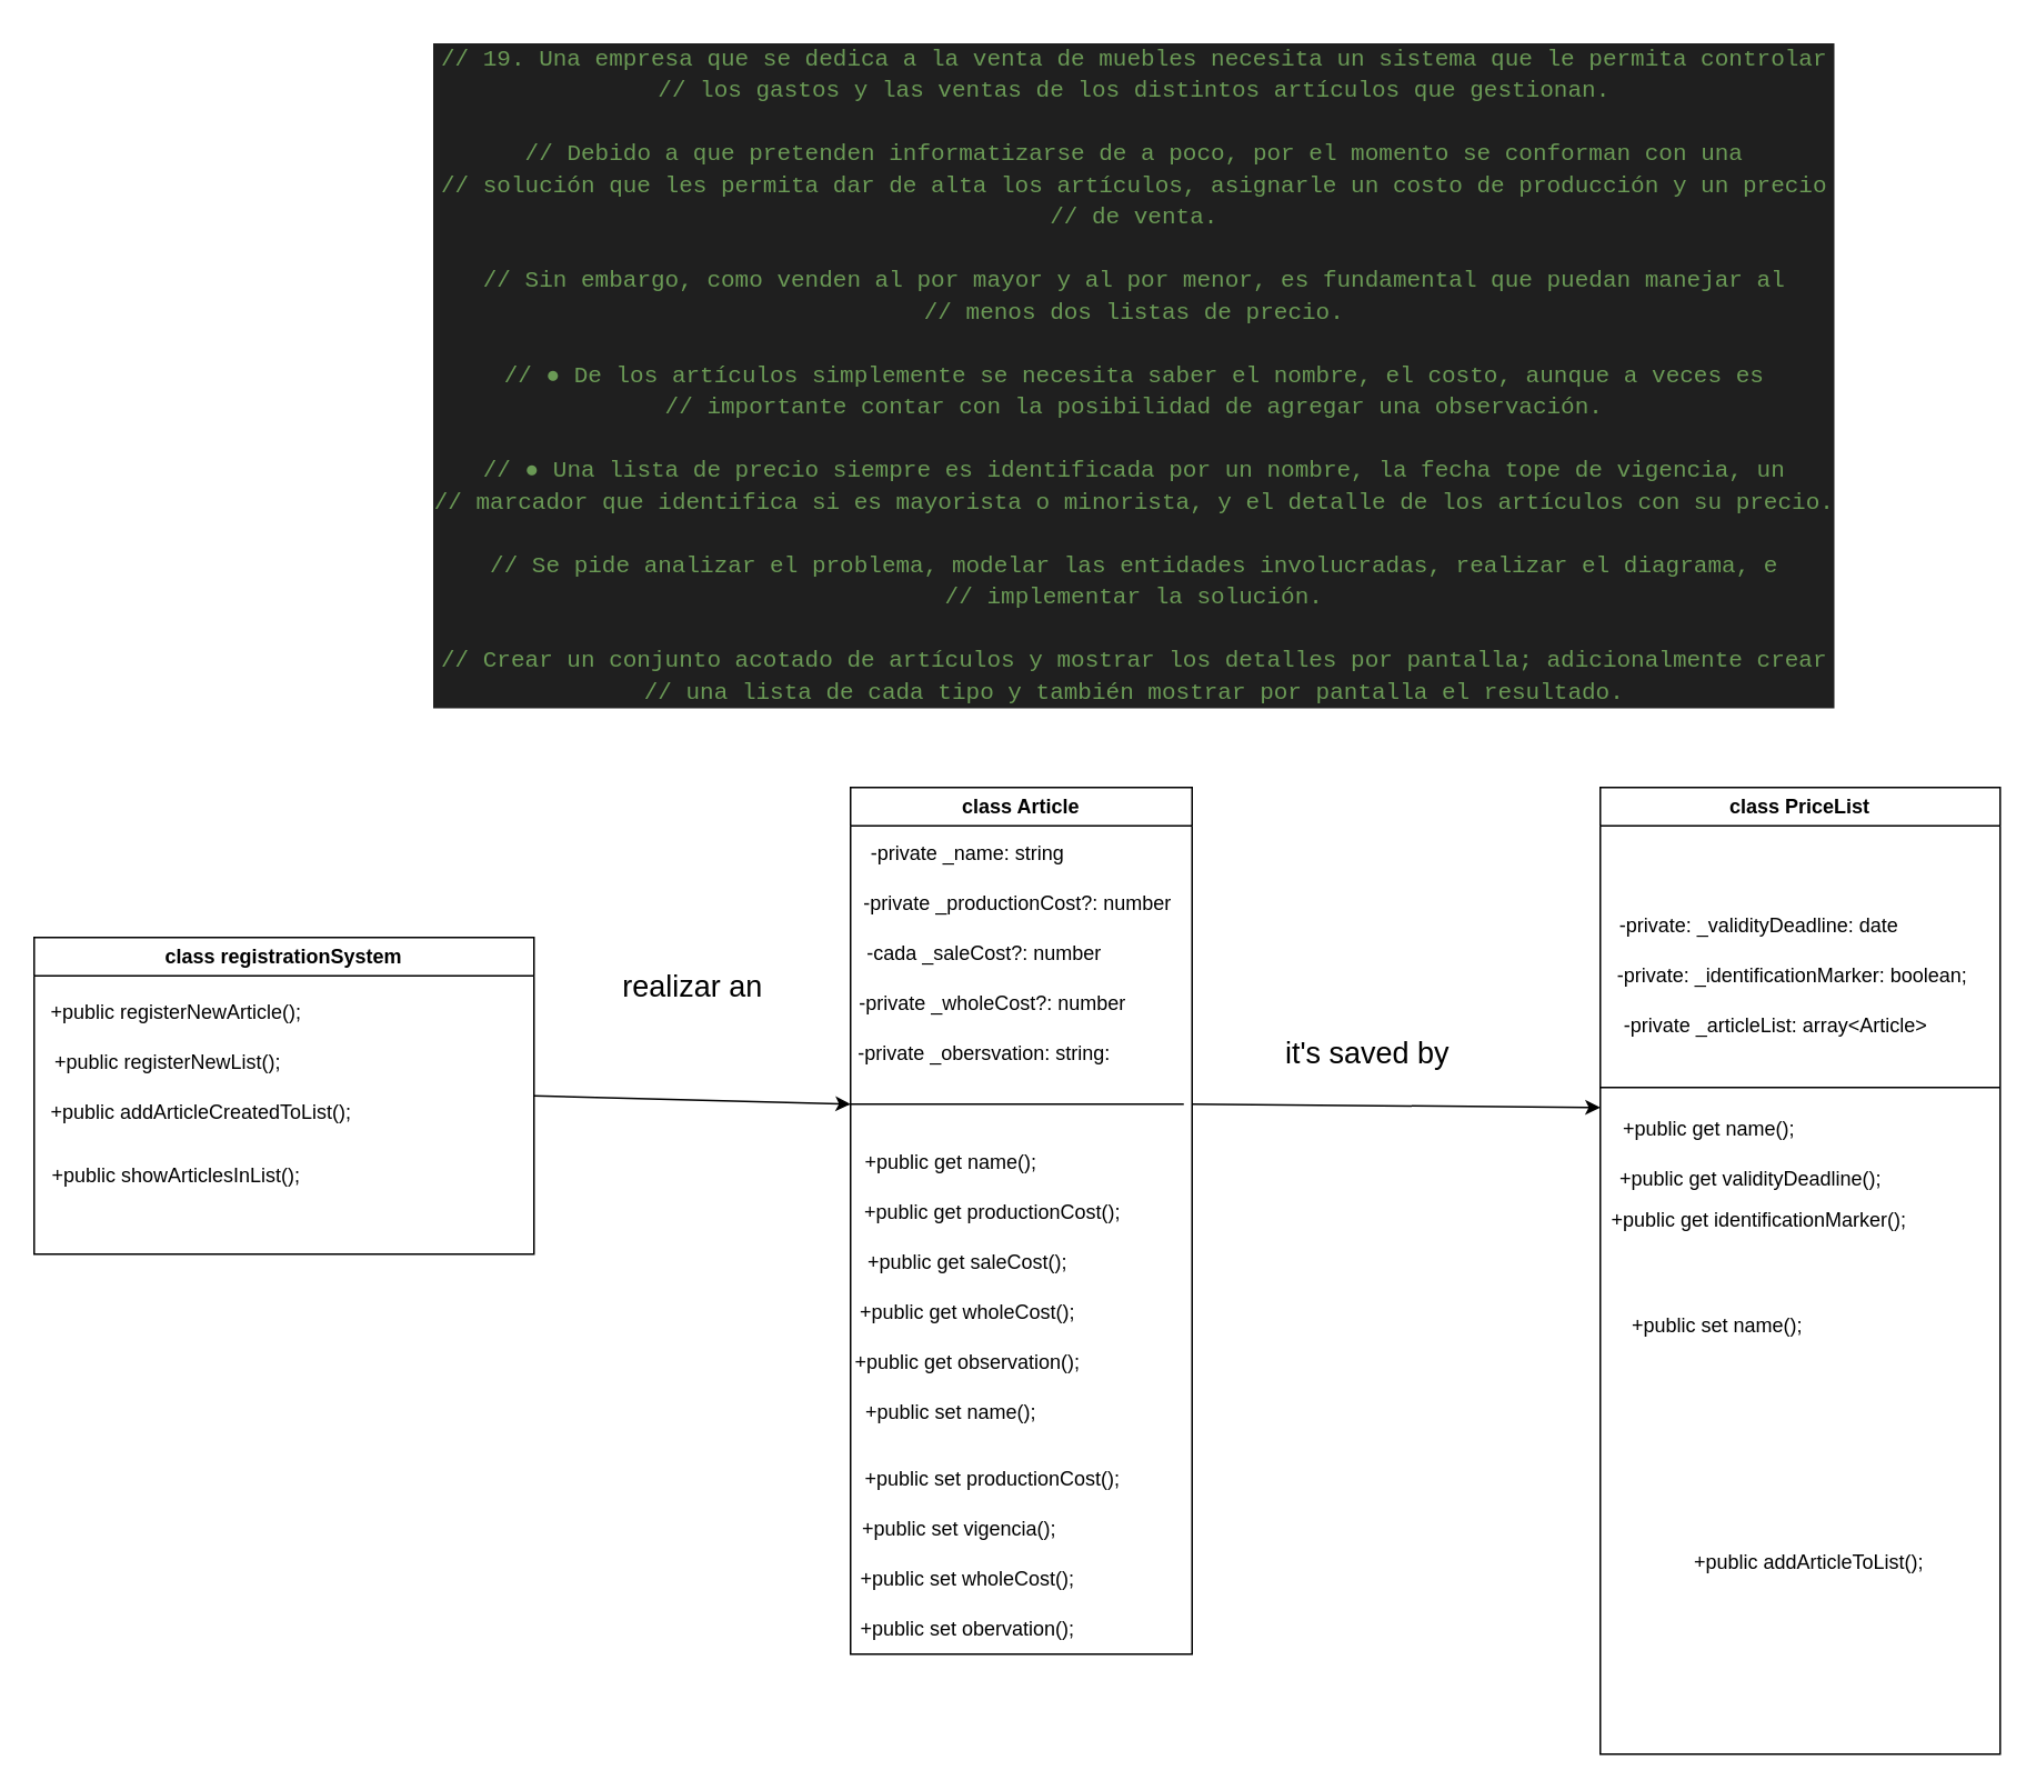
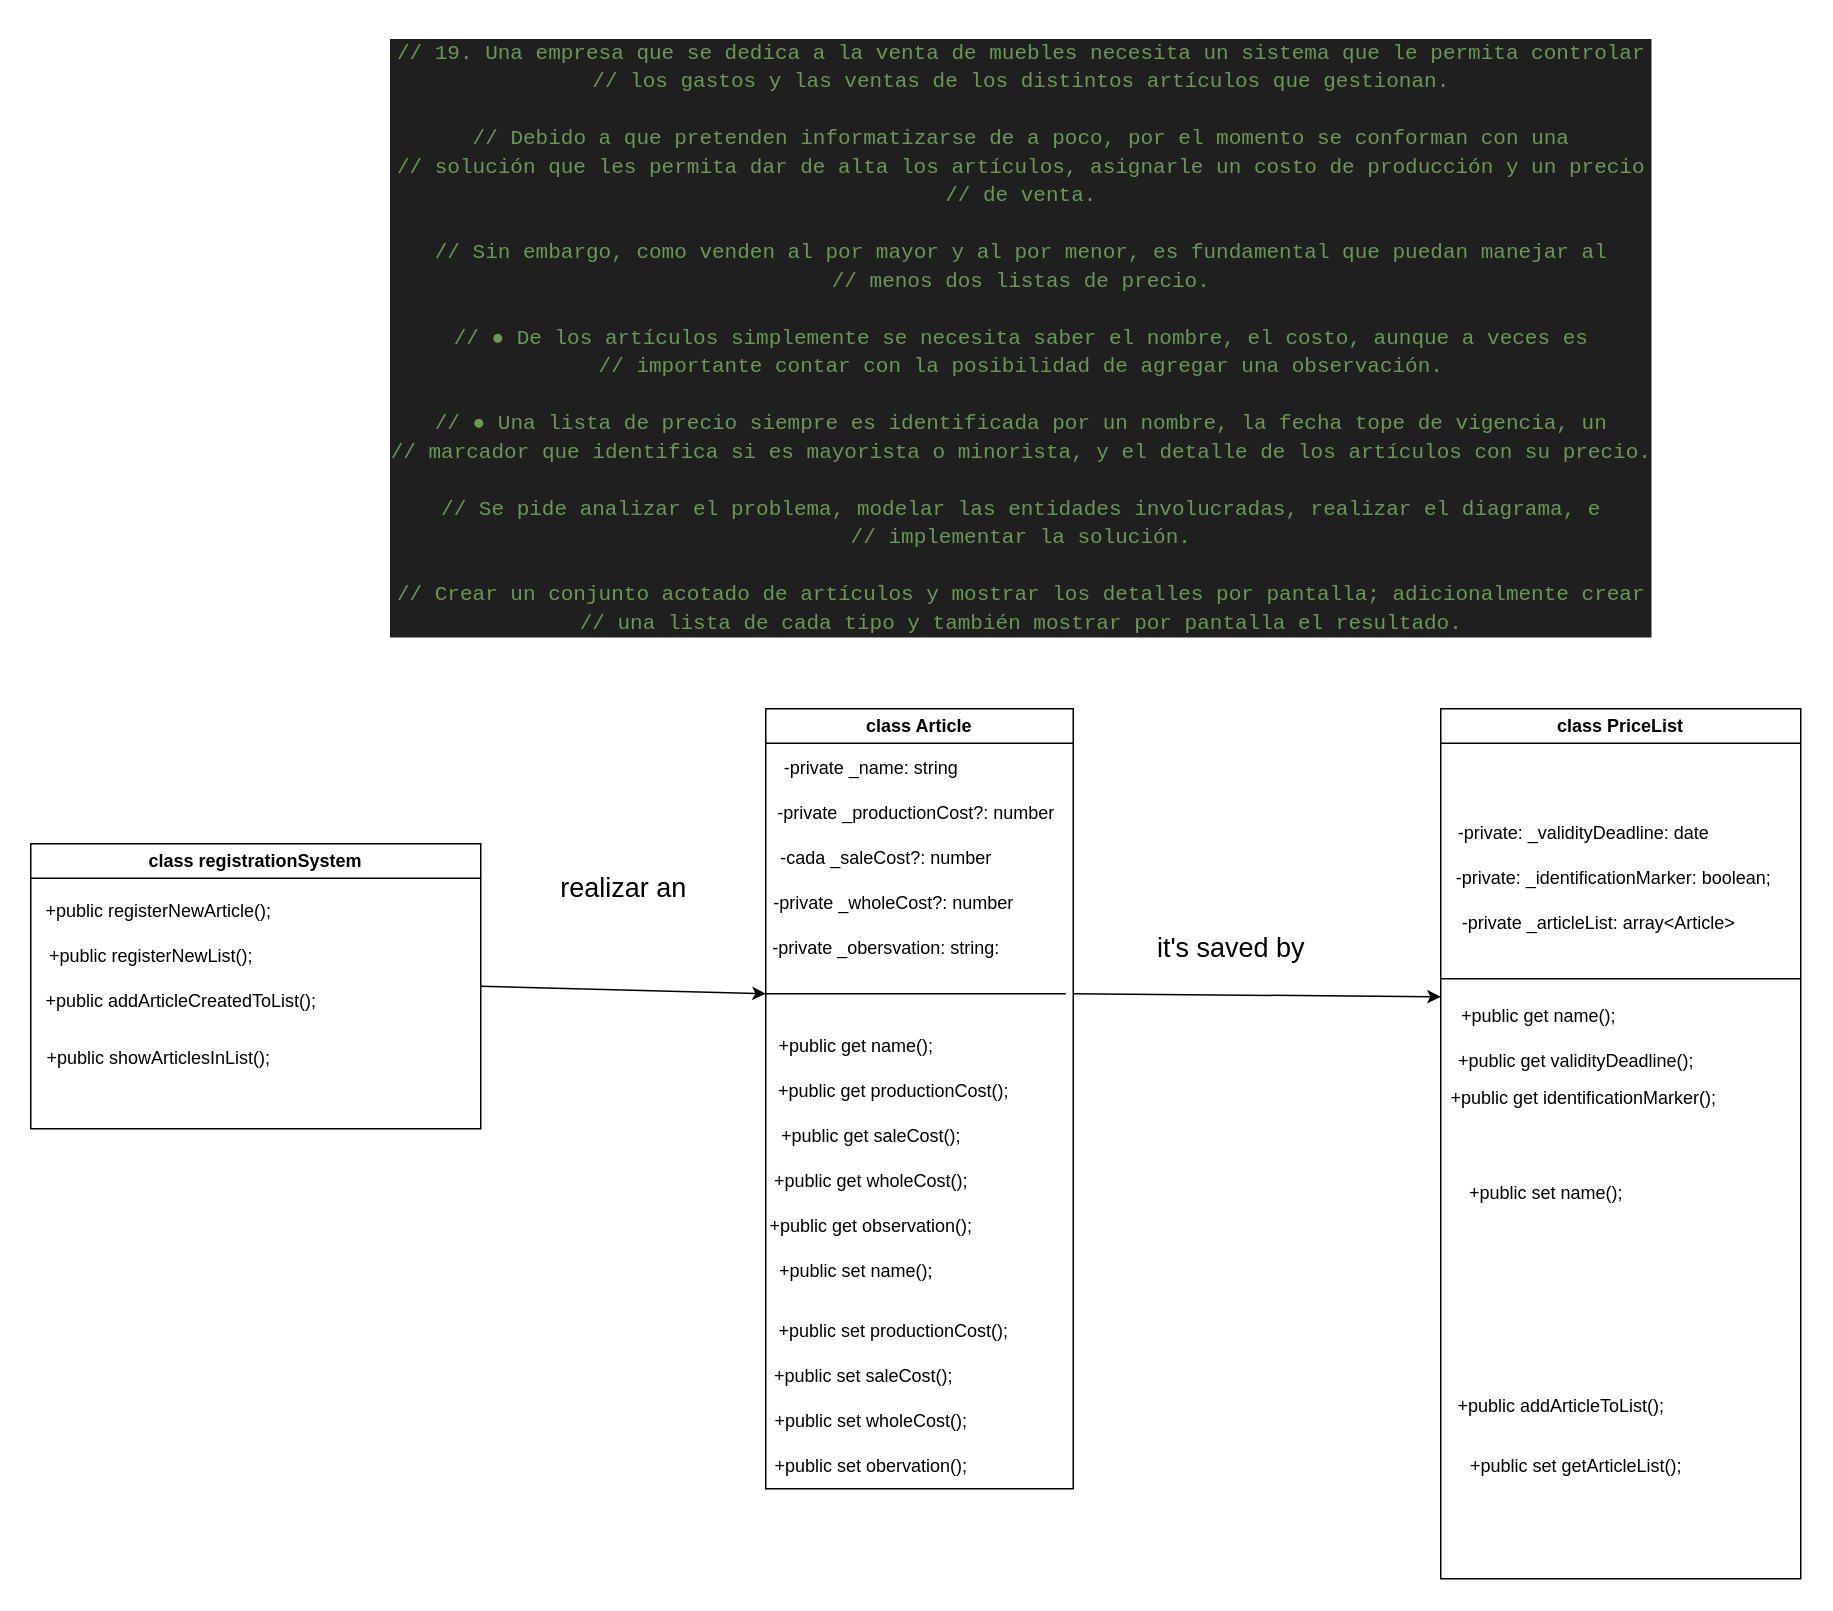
  <mxCell id="0" />
  <mxCell id="1" parent="0" />
  <mxCell id="2" value="&lt;div style=&quot;color: rgb(204, 204, 204); background-color: rgb(31, 31, 31); font-family: Consolas, &amp;quot;Courier New&amp;quot;, monospace; font-size: 14px; line-height: 19px; white-space-collapse: preserve;&quot;&gt;&lt;div&gt;&lt;span style=&quot;color: #6a9955;&quot;&gt;// 19. Una empresa que se dedica a la venta de muebles necesita un sistema que le permita controlar&lt;/span&gt;&lt;/div&gt;&lt;div&gt;&lt;span style=&quot;color: #6a9955;&quot;&gt;// los gastos y las ventas de los distintos artículos que gestionan.&lt;/span&gt;&lt;/div&gt;&lt;br&gt;&lt;div&gt;&lt;span style=&quot;color: #6a9955;&quot;&gt;// Debido a que pretenden informatizarse de a poco, por el momento se conforman con una&lt;/span&gt;&lt;/div&gt;&lt;div&gt;&lt;span style=&quot;color: #6a9955;&quot;&gt;// solución que les permita dar de alta los artículos, asignarle un costo de producción y un precio&lt;/span&gt;&lt;/div&gt;&lt;div&gt;&lt;span style=&quot;color: #6a9955;&quot;&gt;// de venta.&lt;/span&gt;&lt;/div&gt;&lt;br&gt;&lt;div&gt;&lt;span style=&quot;color: #6a9955;&quot;&gt;// Sin embargo, como venden al por mayor y al por menor, es fundamental que puedan manejar al&lt;/span&gt;&lt;/div&gt;&lt;div&gt;&lt;span style=&quot;color: #6a9955;&quot;&gt;// menos dos listas de precio.&lt;/span&gt;&lt;/div&gt;&lt;br&gt;&lt;div&gt;&lt;span style=&quot;color: #6a9955;&quot;&gt;// ● De los artículos simplemente se necesita saber el nombre, el costo, aunque a veces es&lt;/span&gt;&lt;/div&gt;&lt;div&gt;&lt;span style=&quot;color: #6a9955;&quot;&gt;// importante contar con la posibilidad de agregar una observación.&lt;/span&gt;&lt;/div&gt;&lt;br&gt;&lt;div&gt;&lt;span style=&quot;color: #6a9955;&quot;&gt;// ● Una lista de precio siempre es identificada por un nombre, la fecha tope de vigencia, un&lt;/span&gt;&lt;/div&gt;&lt;div&gt;&lt;span style=&quot;color: #6a9955;&quot;&gt;// marcador que identifica si es mayorista o minorista, y el detalle de los artículos con su precio.&lt;/span&gt;&lt;/div&gt;&lt;br&gt;&lt;div&gt;&lt;span style=&quot;color: #6a9955;&quot;&gt;// Se pide analizar el problema, modelar las entidades involucradas, realizar el diagrama, e&lt;/span&gt;&lt;/div&gt;&lt;div&gt;&lt;span style=&quot;color: #6a9955;&quot;&gt;// implementar la solución.&lt;/span&gt;&lt;/div&gt;&lt;br&gt;&lt;div&gt;&lt;span style=&quot;color: #6a9955;&quot;&gt;// Crear un conjunto acotado de artículos y mostrar los detalles por pantalla; adicionalmente crear&lt;/span&gt;&lt;/div&gt;&lt;div&gt;&lt;span style=&quot;color: #6a9955;&quot;&gt;// una lista de cada tipo y también mostrar por pantalla el resultado.&lt;/span&gt;&lt;/div&gt;&lt;/div&gt;" style="text;html=1;align=center;verticalAlign=middle;resizable=0;points=[];autosize=1;strokeColor=none;fillColor=none;" parent="1" vertex="1"><mxGeometry x="285" y="20" width="790" height="410" as="geometry" /></mxCell>
  <mxCell id="3" value="class Article" style="swimlane;whiteSpace=wrap;html=1;" parent="1" vertex="1"><mxGeometry x="510" y="472" width="205" height="520" as="geometry" /></mxCell>
  <mxCell id="4" value="-private _name: string" style="text;html=1;align=center;verticalAlign=middle;resizable=0;points=[];autosize=1;strokeColor=none;fillColor=none;" parent="3" vertex="1"><mxGeometry y="25" width="140" height="30" as="geometry" /></mxCell>
  <mxCell id="5" value="-private _productionCost?: number" style="text;html=1;align=center;verticalAlign=middle;resizable=0;points=[];autosize=1;strokeColor=none;fillColor=none;" parent="3" vertex="1"><mxGeometry x="-5" y="55" width="210" height="30" as="geometry" /></mxCell>
  <mxCell id="6" value="-private _obersvation: string:" style="text;html=1;align=center;verticalAlign=middle;resizable=0;points=[];autosize=1;strokeColor=none;fillColor=none;" parent="3" vertex="1"><mxGeometry x="-5" y="145" width="170" height="30" as="geometry" /></mxCell>
  <mxCell id="7" value="+public get name();" style="text;html=1;align=center;verticalAlign=middle;resizable=0;points=[];autosize=1;strokeColor=none;fillColor=none;" parent="3" vertex="1"><mxGeometry x="-5" y="210" width="130" height="30" as="geometry" /></mxCell>
  <mxCell id="8" value="+public get productionCost();" style="text;html=1;align=center;verticalAlign=middle;resizable=0;points=[];autosize=1;strokeColor=none;fillColor=none;" parent="3" vertex="1"><mxGeometry x="-5" y="240" width="180" height="30" as="geometry" /></mxCell>
  <mxCell id="9" value="+public get observation();" style="text;html=1;align=center;verticalAlign=middle;resizable=0;points=[];autosize=1;strokeColor=none;fillColor=none;" parent="3" vertex="1"><mxGeometry x="-10" y="330" width="160" height="30" as="geometry" /></mxCell>
  <mxCell id="10" value="-cada _saleCost?: number" style="text;html=1;align=center;verticalAlign=middle;resizable=0;points=[];autosize=1;strokeColor=none;fillColor=none;" parent="3" vertex="1"><mxGeometry x="-5" y="85" width="170" height="30" as="geometry" /></mxCell>
  <mxCell id="11" value="+public get saleCost();" style="text;html=1;align=center;verticalAlign=middle;resizable=0;points=[];autosize=1;strokeColor=none;fillColor=none;" parent="3" vertex="1"><mxGeometry y="270" width="140" height="30" as="geometry" /></mxCell>
  <mxCell id="12" value="-private _wholeCost?: number" style="text;html=1;align=center;verticalAlign=middle;resizable=0;points=[];autosize=1;strokeColor=none;fillColor=none;" vertex="1" parent="3"><mxGeometry x="-5" y="115" width="180" height="30" as="geometry" /></mxCell>
  <mxCell id="13" value="" style="endArrow=none;html=1;" edge="1" parent="3"><mxGeometry width="50" height="50" relative="1" as="geometry"><mxPoint y="190" as="sourcePoint" /><mxPoint x="200" y="190" as="targetPoint" /></mxGeometry></mxCell>
  <mxCell id="14" value="+public get wholeCost();" style="text;html=1;align=center;verticalAlign=middle;resizable=0;points=[];autosize=1;strokeColor=none;fillColor=none;" vertex="1" parent="3"><mxGeometry x="-5" y="300" width="150" height="30" as="geometry" /></mxCell>
  <mxCell id="15" value="+public set productionCost();" style="text;html=1;align=center;verticalAlign=middle;resizable=0;points=[];autosize=1;strokeColor=none;fillColor=none;" vertex="1" parent="3"><mxGeometry x="-5" y="400" width="180" height="30" as="geometry" /></mxCell>
- <mxCell id="16" value="+public set vigencia();" style="text;html=1;align=center;verticalAlign=middle;resizable=0;points=[];autosize=1;strokeColor=none;fillColor=none;" vertex="1" parent="3"><mxGeometry x="-5" y="430" width="140" height="30" as="geometry" /></mxCell>
+ <mxCell id="16" value="+public set saleCost();" style="text;html=1;align=center;verticalAlign=middle;resizable=0;points=[];autosize=1;strokeColor=none;fillColor=none;" vertex="1" parent="3"><mxGeometry x="-5" y="430" width="140" height="30" as="geometry" /></mxCell>
  <mxCell id="17" value="+public set wholeCost();" style="text;html=1;align=center;verticalAlign=middle;resizable=0;points=[];autosize=1;strokeColor=none;fillColor=none;" vertex="1" parent="3"><mxGeometry x="-5" y="460" width="150" height="30" as="geometry" /></mxCell>
  <mxCell id="18" value="+public set obervation();" style="text;html=1;align=center;verticalAlign=middle;resizable=0;points=[];autosize=1;strokeColor=none;fillColor=none;" vertex="1" parent="3"><mxGeometry x="-5" y="490" width="150" height="30" as="geometry" /></mxCell>
  <mxCell id="19" value="+public set name();" style="text;html=1;align=center;verticalAlign=middle;resizable=0;points=[];autosize=1;strokeColor=none;fillColor=none;" vertex="1" parent="3"><mxGeometry x="-5" y="360" width="130" height="30" as="geometry" /></mxCell>
  <mxCell id="20" value="class PriceList" style="swimlane;whiteSpace=wrap;html=1;" parent="1" vertex="1"><mxGeometry x="960" y="472" width="240" height="580" as="geometry" /></mxCell>
  <mxCell id="21" value="-private: _validityDeadline: date" style="text;html=1;align=center;verticalAlign=middle;resizable=0;points=[];autosize=1;strokeColor=none;fillColor=none;" parent="20" vertex="1"><mxGeometry y="68" width="190" height="30" as="geometry" /></mxCell>
  <mxCell id="22" value="-private: _identificationMarker: boolean;" style="text;html=1;align=center;verticalAlign=middle;resizable=0;points=[];autosize=1;strokeColor=none;fillColor=none;" parent="20" vertex="1"><mxGeometry y="98" width="230" height="30" as="geometry" /></mxCell>
  <mxCell id="23" value="-private _articleList: array&amp;lt;Article&amp;gt;" style="text;html=1;align=center;verticalAlign=middle;resizable=0;points=[];autosize=1;strokeColor=none;fillColor=none;" parent="20" vertex="1"><mxGeometry y="128" width="210" height="30" as="geometry" /></mxCell>
  <mxCell id="24" value="" style="endArrow=none;html=1;" parent="20" edge="1"><mxGeometry width="50" height="50" relative="1" as="geometry"><mxPoint y="180" as="sourcePoint" /><mxPoint x="240" y="180" as="targetPoint" /></mxGeometry></mxCell>
  <mxCell id="25" value="+public get name();" style="text;html=1;align=center;verticalAlign=middle;resizable=0;points=[];autosize=1;strokeColor=none;fillColor=none;" parent="20" vertex="1"><mxGeometry y="190" width="130" height="30" as="geometry" /></mxCell>
  <mxCell id="26" value="+public get validityDeadline();" style="text;html=1;align=center;verticalAlign=middle;resizable=0;points=[];autosize=1;strokeColor=none;fillColor=none;" parent="20" vertex="1"><mxGeometry y="220" width="180" height="30" as="geometry" /></mxCell>
  <mxCell id="27" value="+public get identificationMarker();" style="text;html=1;align=center;verticalAlign=middle;resizable=0;points=[];autosize=1;strokeColor=none;fillColor=none;" parent="20" vertex="1"><mxGeometry x="-5" y="245" width="200" height="30" as="geometry" /></mxCell>
  <mxCell id="28" value="+public set name();" style="text;html=1;align=center;verticalAlign=middle;resizable=0;points=[];autosize=1;strokeColor=none;fillColor=none;" vertex="1" parent="20"><mxGeometry x="5" y="308" width="130" height="30" as="geometry" /></mxCell>
- <mxCell id="29" value="+public addArticleToList();" style="text;html=1;align=center;verticalAlign=middle;resizable=0;points=[];autosize=1;strokeColor=none;fillColor=none;" vertex="1" parent="20"><mxGeometry x="45" y="450" width="160" height="30" as="geometry" /></mxCell>
+ <mxCell id="29" value="+public addArticleToList();" style="text;html=1;align=center;verticalAlign=middle;resizable=0;points=[];autosize=1;strokeColor=none;fillColor=none;" vertex="1" parent="20"><mxGeometry y="450" width="160" height="30" as="geometry" /></mxCell>
+ <mxCell id="30" value="+public set getArticleList();" style="text;html=1;align=center;verticalAlign=middle;resizable=0;points=[];autosize=1;strokeColor=none;fillColor=none;" vertex="1" parent="20"><mxGeometry x="10" y="490" width="160" height="30" as="geometry" /></mxCell>
  <mxCell id="31" style="edgeStyle=none;html=1;exitX=1;exitY=0.5;exitDx=0;exitDy=0;" edge="1" parent="1" source="32"><mxGeometry relative="1" as="geometry"><mxPoint x="510" y="662" as="targetPoint" /></mxGeometry></mxCell>
  <mxCell id="32" value="class registrationSystem" style="swimlane;whiteSpace=wrap;html=1;" parent="1" vertex="1"><mxGeometry x="20" y="562" width="300" height="190" as="geometry" /></mxCell>
  <mxCell id="33" value="+public registerNewArticle();" style="text;html=1;align=center;verticalAlign=middle;resizable=0;points=[];autosize=1;strokeColor=none;fillColor=none;" parent="32" vertex="1"><mxGeometry y="30" width="170" height="30" as="geometry" /></mxCell>
  <mxCell id="34" value="+public registerNewList();" style="text;html=1;align=center;verticalAlign=middle;resizable=0;points=[];autosize=1;strokeColor=none;fillColor=none;" vertex="1" parent="32"><mxGeometry y="60" width="160" height="30" as="geometry" /></mxCell>
  <mxCell id="35" value="+public addArticleCreatedToList();" style="text;html=1;align=center;verticalAlign=middle;resizable=0;points=[];autosize=1;strokeColor=none;fillColor=none;" vertex="1" parent="32"><mxGeometry y="90" width="200" height="30" as="geometry" /></mxCell>
  <mxCell id="36" value="+public showArticlesInList();" style="text;html=1;align=center;verticalAlign=middle;resizable=0;points=[];autosize=1;strokeColor=none;fillColor=none;" vertex="1" parent="32"><mxGeometry y="128" width="170" height="30" as="geometry" /></mxCell>
  <mxCell id="37" value="&lt;font style=&quot;font-size: 18px;&quot;&gt;it's saved by&lt;/font&gt;" style="text;html=1;align=center;verticalAlign=middle;resizable=0;points=[];autosize=1;strokeColor=none;fillColor=none;" parent="1" vertex="1"><mxGeometry x="760" y="612" width="120" height="40" as="geometry" /></mxCell>
  <mxCell id="38" value="&lt;font style=&quot;font-size: 18px;&quot;&gt;realizar an&lt;/font&gt;" style="text;html=1;align=center;verticalAlign=middle;resizable=0;points=[];autosize=1;strokeColor=none;fillColor=none;" parent="1" vertex="1"><mxGeometry x="360" y="572" width="110" height="40" as="geometry" /></mxCell>
  <mxCell id="39" value="" style="edgeStyle=none;orthogonalLoop=1;jettySize=auto;html=1;entryX=0;entryY=0.067;entryDx=0;entryDy=0;entryPerimeter=0;" edge="1" parent="1" target="25"><mxGeometry width="100" relative="1" as="geometry"><mxPoint x="715" y="662" as="sourcePoint" /><mxPoint x="815" y="662" as="targetPoint" /><Array as="points" /></mxGeometry></mxCell>
